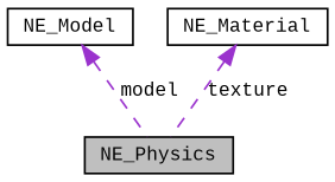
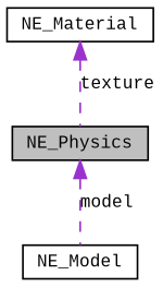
  digraph {
    fontname="Liberation Mono"
    node [color=black fontname="Liberation Mono" fontsize=10 shape=record]
    edge [color=darkorchid3 dir=back fontname="Liberation Mono" fontsize=10 labelfontname=FreeSans labelfontsize=10 style=dashed]
    n1 [fillcolor=grey75 fontcolor=black height=0.2 label=NE_Physics style=filled width=0.4]
    n2 [height=0.2 label=NE_Model width=0.4]
    n3 [height=0.2 label=NE_Material width=0.4]
-   n2 -> n1 [label=model]
+   n1 -> n2 [label=model]
    n3 -> n1 [label=texture]
  }
